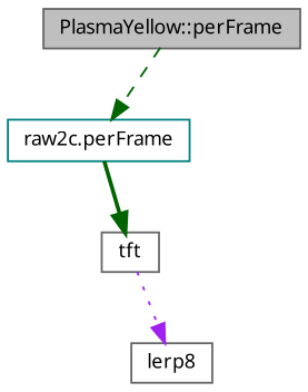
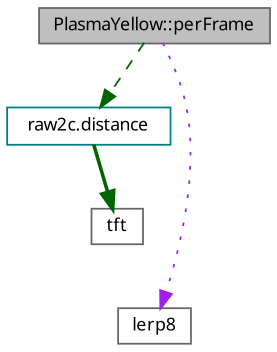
  digraph {
    fontname="Noto Sans"
    rankdir=TB
    node [color=gray40 fillcolor=white fontname="Noto Sans" fontsize=10 shape=record style=filled]
    edge [color=darkgreen fontname="Noto Sans" fontsize=10 labelfontname=Helvetica labelfontsize=10]
    n1 [fillcolor=grey75 fontcolor=black height=0.2 label="PlasmaYellow::perFrame" width=0.4]
-   n2 [color=teal height=0.2 label="raw2c.perFrame" width=0.4]
+   n2 [color=teal height=0.2 label="raw2c.distance" width=0.4]
    n3 [height=0.2 label=lerp8 width=0.4]
    n4 [height=0.2 label=tft width=0.4]
    n1 -> n2 [style=dashed]
-   n4 -> n3 [color=purple style=dotted]
+   n1 -> n3 [color=purple style=dotted]
    n2 -> n4 [style=bold]
  }
